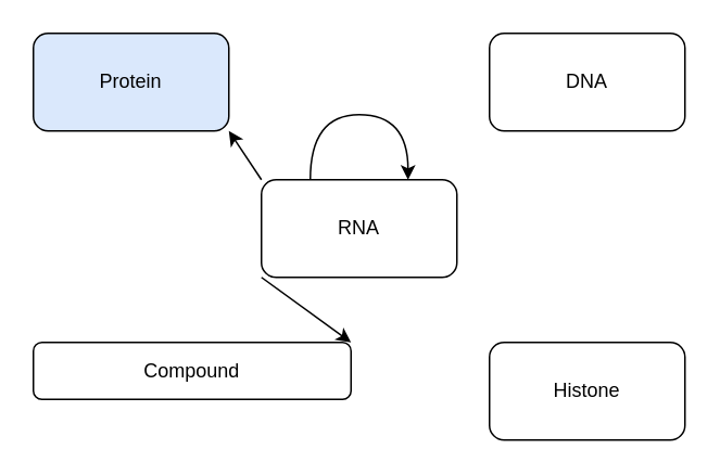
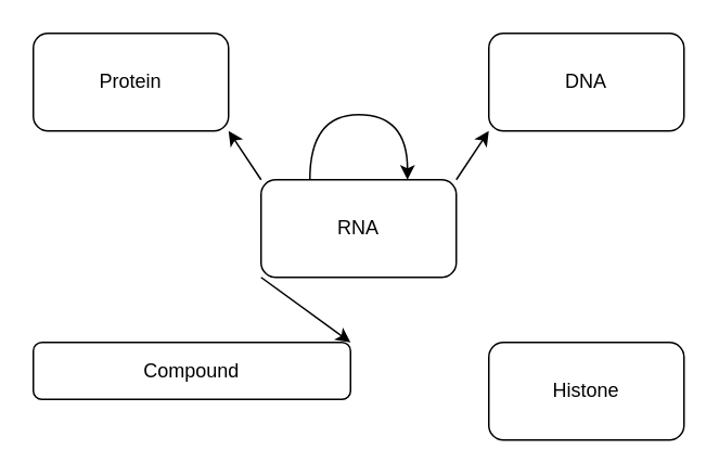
  <mxCell id="0" />
  <mxCell id="1" parent="0" />
  <mxCell id="2" style="rounded=0;orthogonalLoop=1;jettySize=auto;html=1;exitX=0;exitY=0;exitDx=0;exitDy=0;entryX=1;entryY=1;entryDx=0;entryDy=0;" edge="1" parent="1" source="5" target="7"><mxGeometry relative="1" as="geometry" /></mxCell>
+ <mxCell id="3" style="edgeStyle=none;rounded=0;orthogonalLoop=1;jettySize=auto;html=1;exitX=1;exitY=0;exitDx=0;exitDy=0;entryX=0;entryY=1;entryDx=0;entryDy=0;" edge="1" parent="1" source="5" target="6"><mxGeometry relative="1" as="geometry" /></mxCell>
  <mxCell id="4" style="edgeStyle=none;rounded=0;orthogonalLoop=1;jettySize=auto;html=1;exitX=0;exitY=1;exitDx=0;exitDy=0;entryX=1;entryY=0;entryDx=0;entryDy=0;" edge="1" parent="1" source="5" target="8"><mxGeometry relative="1" as="geometry" /></mxCell>
  <mxCell id="5" value="RNA" style="rounded=1;whiteSpace=wrap;html=1;" vertex="1" parent="1"><mxGeometry x="160" y="110" width="120" height="60" as="geometry" /></mxCell>
  <mxCell id="6" value="DNA" style="rounded=1;whiteSpace=wrap;html=1;" vertex="1" parent="1"><mxGeometry x="300" y="20" width="120" height="60" as="geometry" /></mxCell>
- <mxCell id="7" value="Protein" style="rounded=1;whiteSpace=wrap;html=1;fillColor=#dae8fc;" vertex="1" parent="1"><mxGeometry x="20" y="20" width="120" height="60" as="geometry" /></mxCell>
+ <mxCell id="7" value="Protein" style="rounded=1;whiteSpace=wrap;html=1;" vertex="1" parent="1"><mxGeometry x="20" y="20" width="120" height="60" as="geometry" /></mxCell>
  <mxCell id="8" value="Compound" style="rounded=1;whiteSpace=wrap;html=1;" vertex="1" parent="1"><mxGeometry x="20" y="210" width="195" height="35" as="geometry" /></mxCell>
  <mxCell id="9" value="Histone" style="rounded=1;whiteSpace=wrap;html=1;" vertex="1" parent="1"><mxGeometry x="300" y="210" width="120" height="60" as="geometry" /></mxCell>
  <mxCell id="10" style="edgeStyle=orthogonalEdgeStyle;rounded=0;orthogonalLoop=1;jettySize=auto;html=1;exitX=0.25;exitY=0;exitDx=0;exitDy=0;entryX=0.75;entryY=0;entryDx=0;entryDy=0;curved=1;" edge="1" parent="1" source="5" target="5"><mxGeometry relative="1" as="geometry"><Array as="points"><mxPoint x="190" y="70" /><mxPoint x="250" y="70" /></Array></mxGeometry></mxCell>
